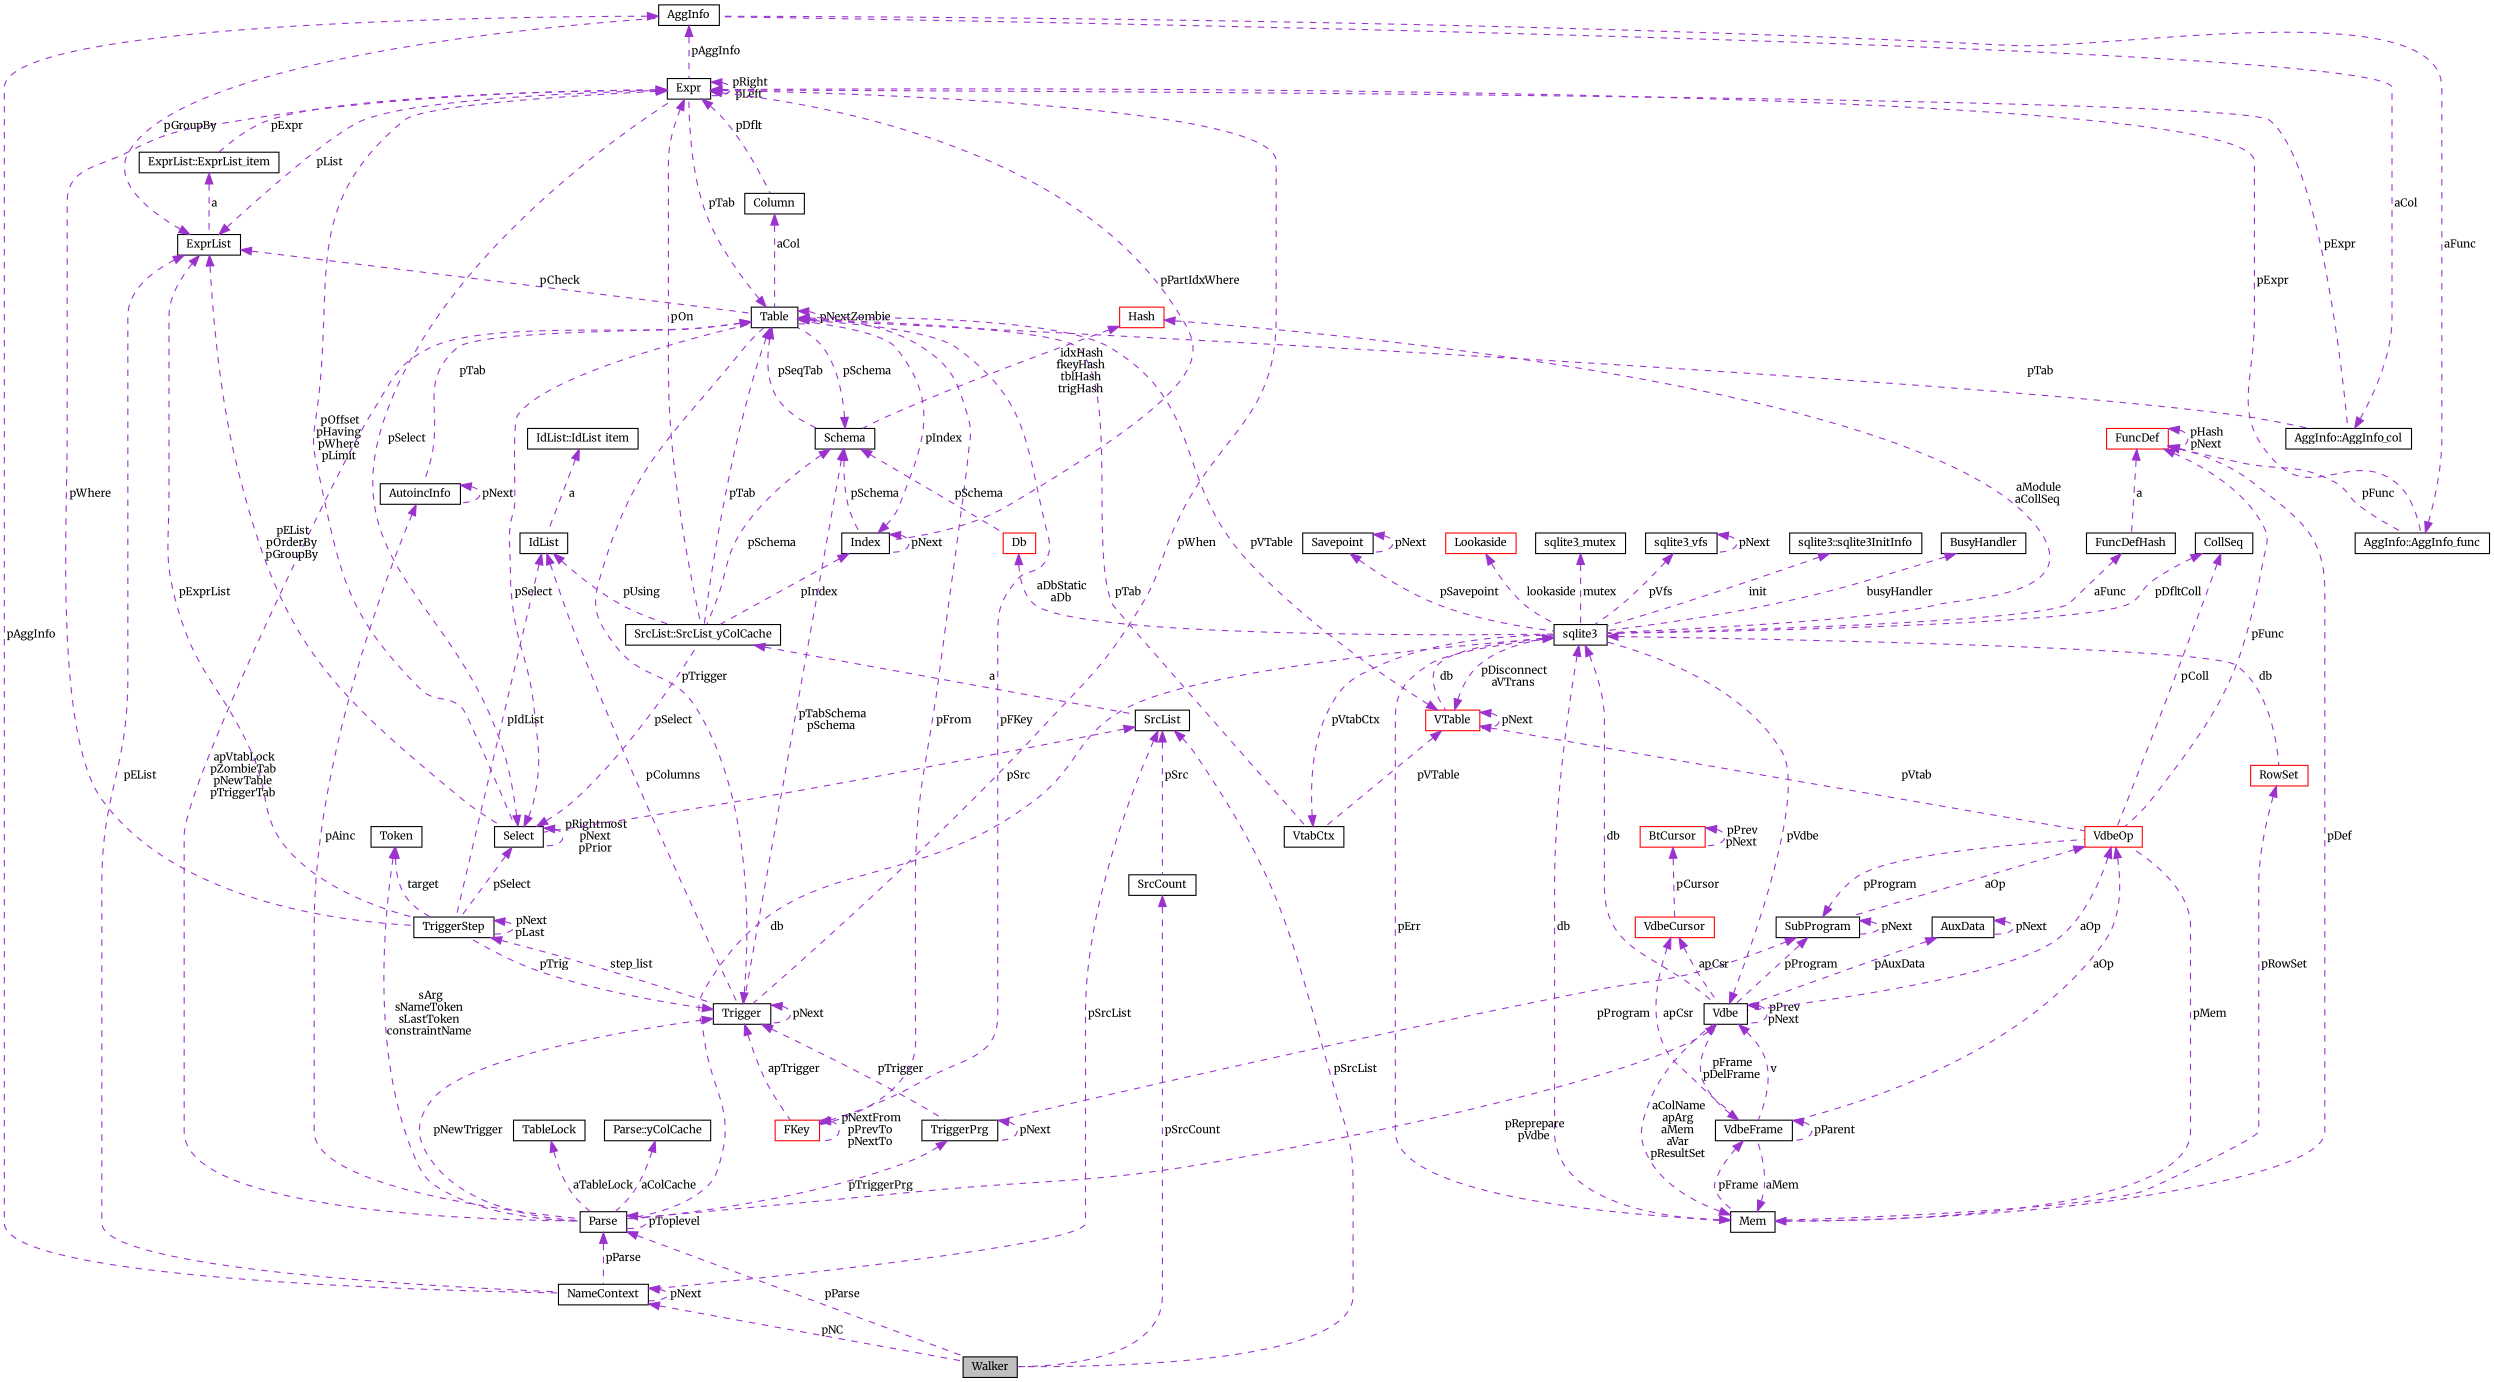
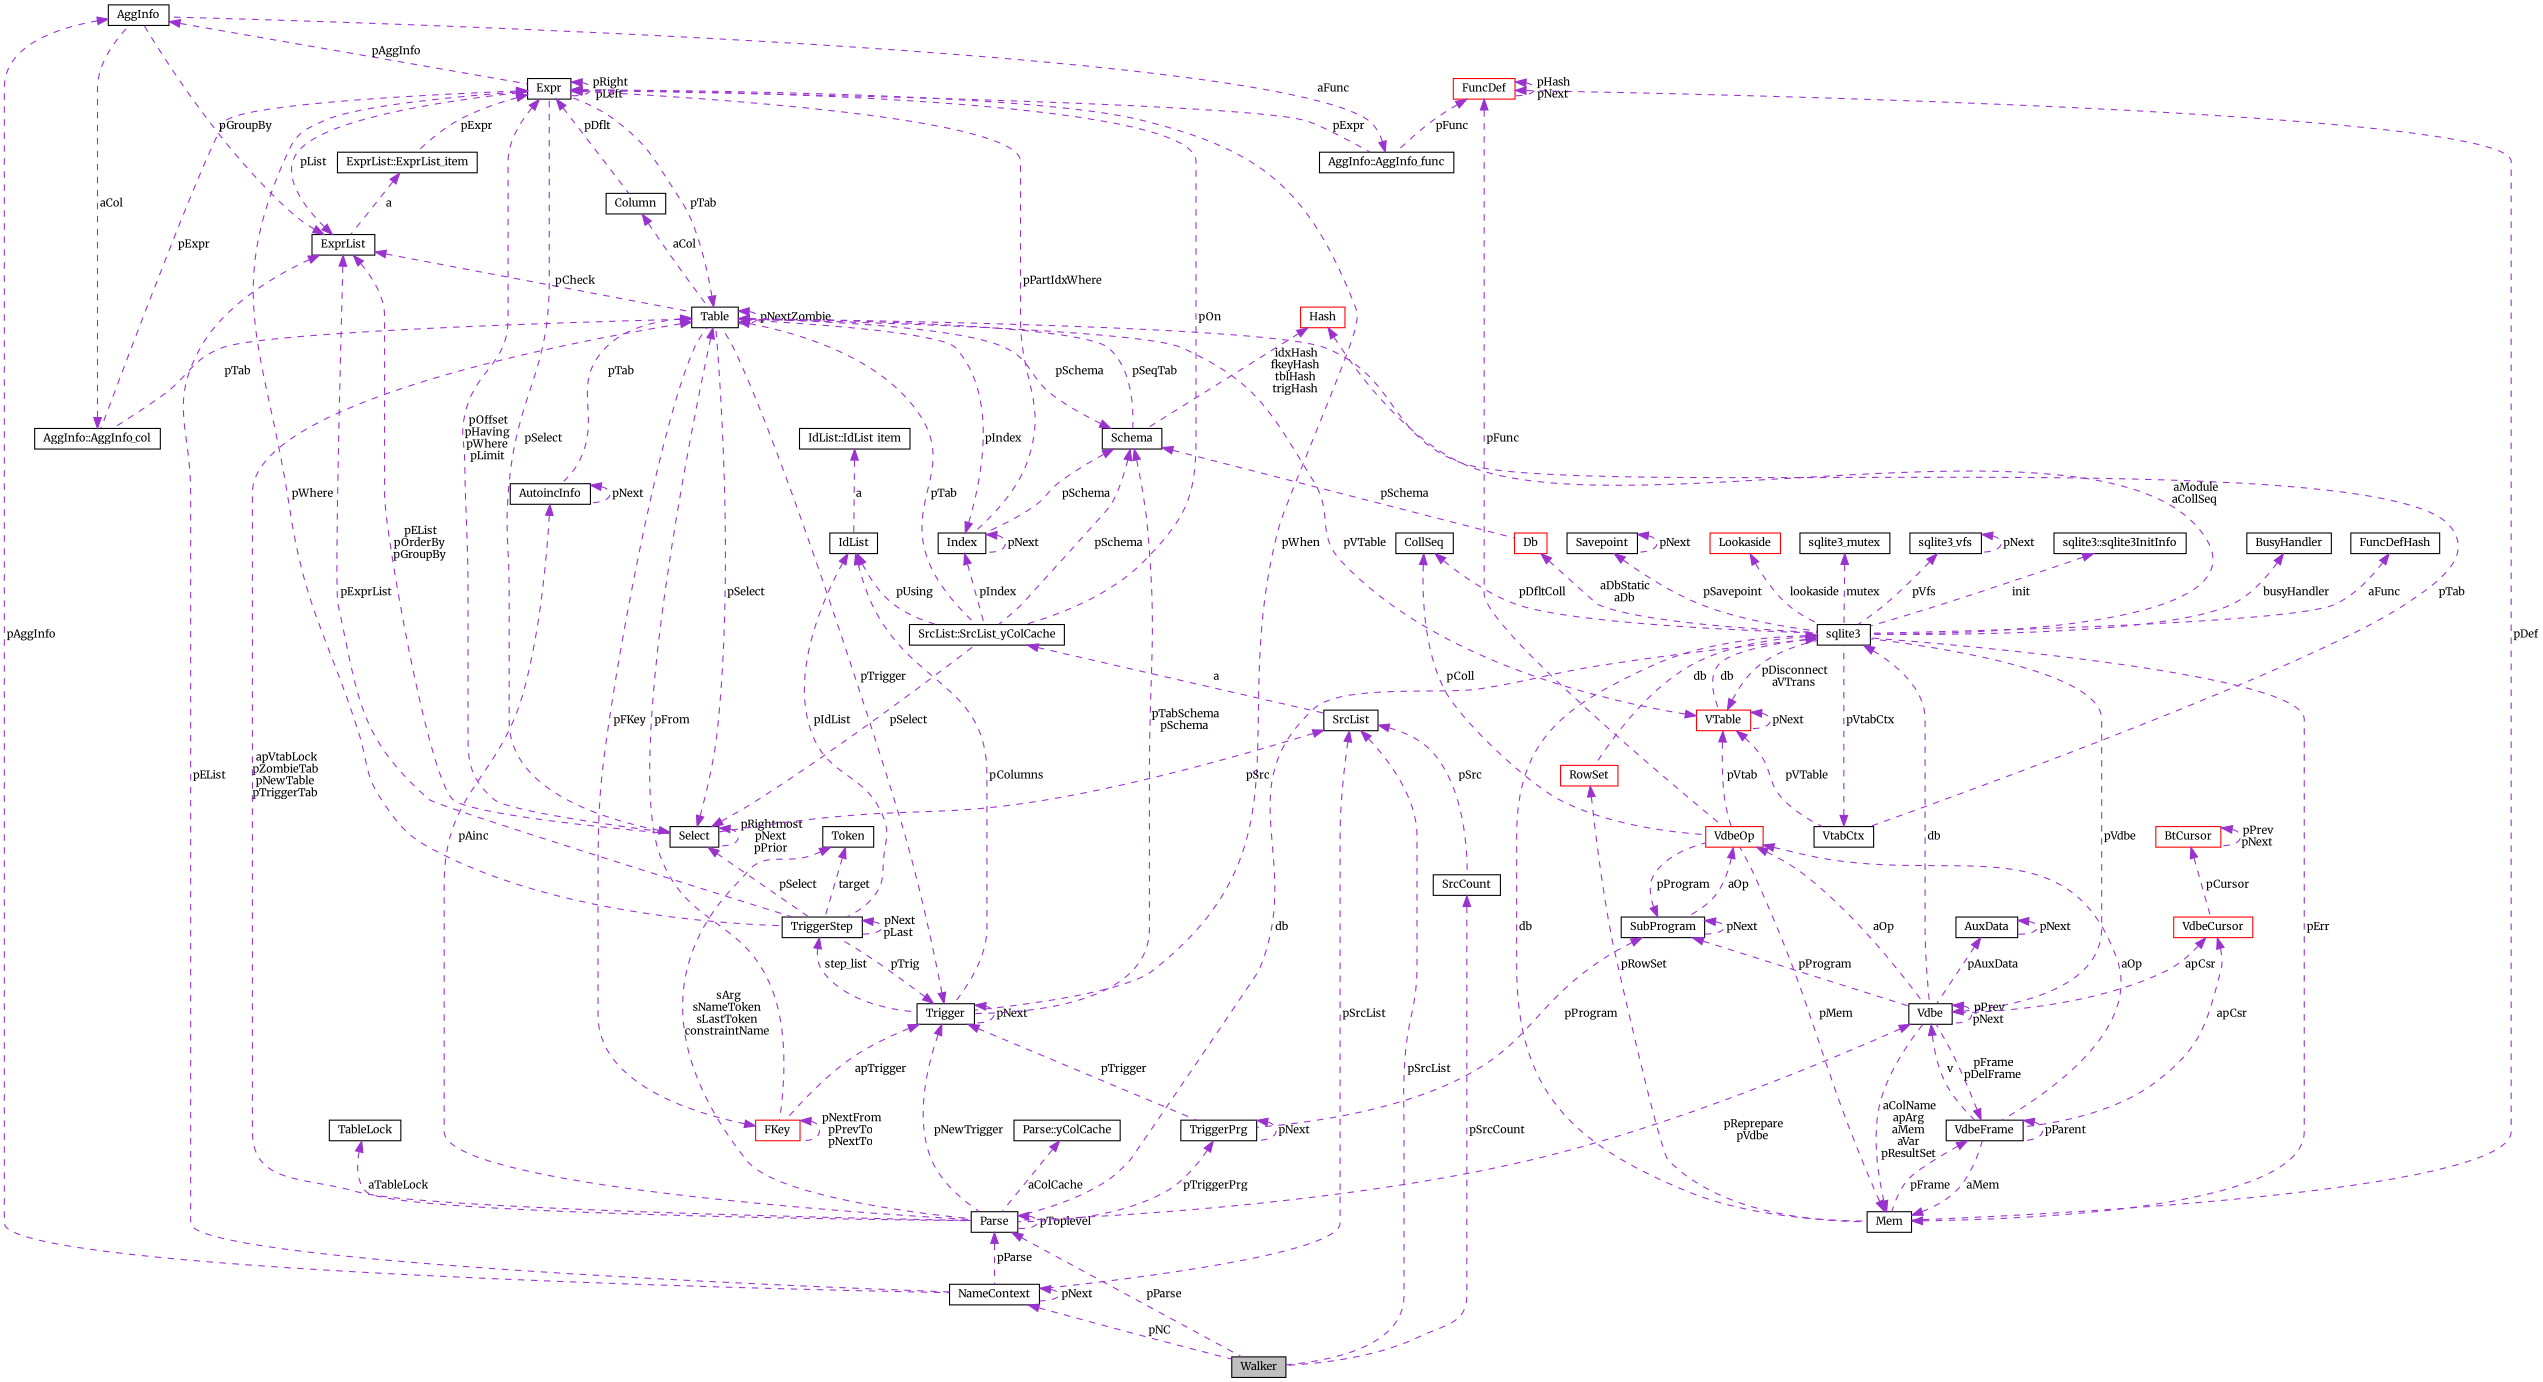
  digraph {
    fontname=Merriweather
    node [color=black fillcolor=white fontname=Merriweather fontsize=10 shape=record style=filled]
    edge [color=darkorchid3 dir=back fontname=Merriweather fontsize=10 labelfontname=Helvetica labelfontsize=10 style=dashed]
    n1 [fillcolor=grey75 fontcolor=black height=0.2 label=Walker width=0.4]
    n2 [height=0.2 label=NameContext width=0.4]
    n3 [height=0.2 label=AggInfo width=0.4]
    n4 [height=0.2 label=Expr width=0.4]
    n5 [height=0.2 label="AggInfo::AggInfo_col" width=0.4]
    n6 [height=0.2 label=Column width=0.4]
    n7 [height=0.2 label=Trigger width=0.4]
    n8 [height=0.2 label=TriggerStep width=0.4]
    n9 [height=0.2 label=Select width=0.4]
    n10 [height=0.2 label="SrcList::SrcList_yColCache" width=0.4]
    n11 [height=0.2 label=Index width=0.4]
    n12 [height=0.2 label="ExprList::ExprList_item" width=0.4]
    n13 [height=0.2 label="AggInfo::AggInfo_func" width=0.4]
    n14 [height=0.2 label=Table width=0.4]
    n15 [color=red height=0.2 label=FKey width=0.4]
    n16 [height=0.2 label=Parse width=0.4]
    n17 [height=0.2 label=TriggerPrg width=0.4]
    n18 [height=0.2 label=SrcList width=0.4]
    n19 [height=0.2 label=ExprList width=0.4]
    n20 [height=0.2 label=Schema width=0.4]
    n21 [height=0.2 label=VtabCtx width=0.4]
    n22 [height=0.2 label=AutoincInfo width=0.4]
    n23 [color=red height=0.2 label=Db width=0.4]
    n24 [height=0.2 label=sqlite3 width=0.4]
    n25 [color=red height=0.2 label=Hash width=0.4]
    n26 [color=red height=0.2 label=VTable width=0.4]
    n27 [height=0.2 label=Mem width=0.4]
    n28 [height=0.2 label=Vdbe width=0.4]
    n29 [color=red height=0.2 label=RowSet width=0.4]
    n30 [height=0.2 label=Token width=0.4]
    n31 [height=0.2 label=IdList width=0.4]
    n32 [height=0.2 label="IdList::IdList_item" width=0.4]
    n33 [height=0.2 label=SrcCount width=0.4]
    n34 [color=red height=0.2 label=VdbeOp width=0.4]
    n35 [height=0.2 label=VdbeFrame width=0.4]
    n36 [height=0.2 label=SubProgram width=0.4]
    n37 [height=0.2 label=AuxData width=0.4]
    n38 [height=0.2 label=CollSeq width=0.4]
    n39 [color=red height=0.2 label=FuncDef width=0.4]
    n40 [height=0.2 label=FuncDefHash width=0.4]
    n41 [color=red height=0.2 label=VdbeCursor width=0.4]
    n42 [color=red height=0.2 label=BtCursor width=0.4]
    n43 [height=0.2 label=Savepoint width=0.4]
    n44 [color=red height=0.2 label=Lookaside width=0.4]
    n45 [height=0.2 label=sqlite3_mutex width=0.4]
    n46 [height=0.2 label=sqlite3_vfs width=0.4]
    n47 [height=0.2 label="sqlite3::sqlite3InitInfo" width=0.4]
    n48 [height=0.2 label=BusyHandler width=0.4]
    n49 [height=0.2 label=TableLock width=0.4]
    n50 [height=0.2 label="Parse::yColCache" width=0.4]
    n2 -> n1 [label=" pNC"]
    n2 -> n2 [label=" pNext"]
    n3 -> n2 [label=" pAggInfo"]
    n3 -> n4 [label=" pAggInfo"]
    n4 -> n4 [label=" pRight\npLeft"]
    n4 -> n5 [label=" pExpr"]
    n4 -> n6 [label=" pDflt"]
    n4 -> n7 [label=" pWhen"]
    n4 -> n8 [label=" pWhere"]
    n4 -> n9 [label=" pOffset\npHaving\npWhere\npLimit"]
    n4 -> n10 [label=" pOn"]
    n4 -> n11 [label=" pPartIdxWhere"]
    n4 -> n12 [label=" pExpr"]
    n4 -> n13 [label=" pExpr"]
    n5 -> n3 [label=" aCol"]
    n6 -> n14 [label=" aCol"]
    n7 -> n7 [label=" pNext"]
    n7 -> n8 [label=" pTrig"]
    n7 -> n14 [label=" pTrigger"]
    n7 -> n15 [label=" apTrigger"]
    n7 -> n16 [label=" pNewTrigger"]
    n7 -> n17 [label=" pTrigger"]
    n8 -> n7 [label=" step_list"]
    n8 -> n8 [label=" pNext\npLast"]
    n9 -> n4 [label=" pSelect"]
    n9 -> n8 [label=" pSelect"]
    n9 -> n9 [label=" pRightmost\npNext\npPrior"]
    n9 -> n10 [label=" pSelect"]
    n9 -> n14 [label=" pSelect"]
    n10 -> n18 [label=" a"]
    n11 -> n10 [label=" pIndex"]
    n11 -> n11 [label=" pNext"]
    n11 -> n14 [label=" pIndex"]
    n12 -> n19 [label=" a"]
    n13 -> n3 [label=" aFunc"]
    n14 -> n4 [label=" pTab"]
    n14 -> n5 [label=" pTab"]
    n14 -> n10 [label=" pTab"]
    n14 -> n14 [label=" pNextZombie"]
    n14 -> n15 [label=" pFrom"]
    n14 -> n16 [label=" apVtabLock\npZombieTab\npNewTable\npTriggerTab"]
    n14 -> n20 [label=" pSeqTab"]
    n14 -> n21 [label=" pTab"]
    n14 -> n22 [label=" pTab"]
    n15 -> n14 [label=" pFKey"]
    n15 -> n15 [label=" pNextFrom\npPrevTo\npNextTo"]
    n16 -> n1 [label=" pParse"]
    n16 -> n2 [label=" pParse"]
    n16 -> n16 [label=" pToplevel"]
    n17 -> n16 [label=" pTriggerPrg"]
    n17 -> n17 [label=" pNext"]
    n18 -> n1 [label=" pSrcList"]
    n18 -> n2 [label=" pSrcList"]
    n18 -> n9 [label=" pSrc"]
    n18 -> n33 [label=" pSrc"]
    n19 -> n2 [label=" pEList"]
    n19 -> n3 [label=" pGroupBy"]
    n19 -> n4 [label=" pList"]
    n19 -> n8 [label=" pExprList"]
    n19 -> n9 [label=" pEList\npOrderBy\npGroupBy"]
    n19 -> n14 [label=" pCheck"]
    n20 -> n7 [label=" pTabSchema\npSchema"]
    n20 -> n10 [label=" pSchema"]
    n20 -> n11 [label=" pSchema"]
    n20 -> n14 [label=" pSchema"]
    n20 -> n23 [label=" pSchema"]
    n21 -> n24 [label=" pVtabCtx"]
    n22 -> n16 [label=" pAinc"]
    n22 -> n22 [label=" pNext"]
    n23 -> n24 [label=" aDbStatic\naDb"]
    n24 -> n16 [label=" db"]
    n24 -> n26 [label=" db"]
    n24 -> n27 [label=" db"]
    n24 -> n28 [label=" db"]
    n24 -> n29 [label=" db"]
    n25 -> n20 [label=" idxHash\nfkeyHash\ntblHash\ntrigHash"]
    n25 -> n24 [label=" aModule\naCollSeq"]
    n26 -> n14 [label=" pVTable"]
    n26 -> n21 [label=" pVTable"]
    n26 -> n24 [label=" pDisconnect\naVTrans"]
    n26 -> n26 [label=" pNext"]
    n26 -> n34 [label=" pVtab"]
    n27 -> n24 [label=" pErr"]
    n27 -> n28 [label=" aColName\napArg\naMem\naVar\npResultSet"]
    n27 -> n34 [label=" pMem"]
    n27 -> n35 [label=" aMem"]
    n28 -> n16 [label=" pReprepare\npVdbe"]
    n28 -> n24 [label=" pVdbe"]
    n28 -> n28 [label=" pPrev\npNext"]
    n28 -> n35 [label=" v"]
    n29 -> n27 [label=" pRowSet"]
    n30 -> n8 [label=" target"]
    n30 -> n16 [label=" sArg\nsNameToken\nsLastToken\nconstraintName"]
    n31 -> n7 [label=" pColumns"]
    n31 -> n8 [label=" pIdList"]
    n31 -> n10 [label=" pUsing"]
    n32 -> n31 [label=" a"]
    n33 -> n1 [label=" pSrcCount"]
    n34 -> n28 [label=" aOp"]
    n34 -> n35 [label=" aOp"]
    n34 -> n36 [label=" aOp"]
    n35 -> n27 [label=" pFrame"]
    n35 -> n28 [label=" pFrame\npDelFrame"]
    n35 -> n35 [label=" pParent"]
    n36 -> n17 [label=" pProgram"]
    n36 -> n28 [label=" pProgram"]
    n36 -> n34 [label=" pProgram"]
    n36 -> n36 [label=" pNext"]
    n37 -> n28 [label=" pAuxData"]
    n37 -> n37 [label=" pNext"]
    n38 -> n24 [label=" pDfltColl"]
    n38 -> n34 [label=" pColl"]
    n39 -> n13 [label=" pFunc"]
    n39 -> n27 [label=" pDef"]
    n39 -> n34 [label=" pFunc"]
    n39 -> n39 [label=" pHash\npNext"]
-   n39 -> n40 [label=" a"]
    n40 -> n24 [label=" aFunc"]
    n41 -> n28 [label=" apCsr"]
    n41 -> n35 [label=" apCsr"]
    n42 -> n41 [label=" pCursor"]
    n42 -> n42 [label=" pPrev\npNext"]
    n43 -> n24 [label=" pSavepoint"]
    n43 -> n43 [label=" pNext"]
    n44 -> n24 [label=" lookaside"]
    n45 -> n24 [label=" mutex"]
    n46 -> n24 [label=" pVfs"]
    n46 -> n46 [label=" pNext"]
    n47 -> n24 [label=" init"]
    n48 -> n24 [label=" busyHandler"]
    n49 -> n16 [label=" aTableLock"]
    n50 -> n16 [label=" aColCache"]
  }
